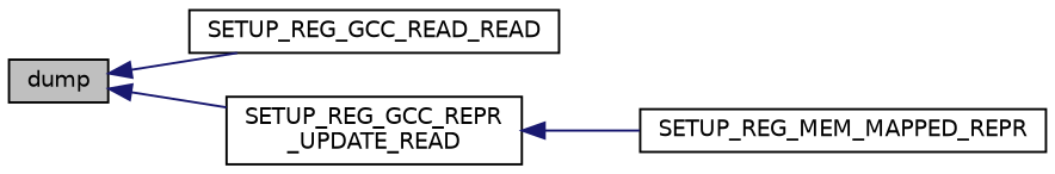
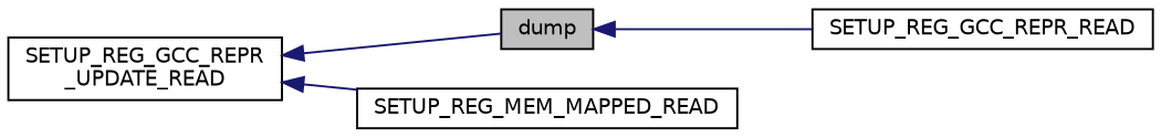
  digraph {
    fontname="DejaVu Sans"
    rankdir=LR
    node [color=black fillcolor=white fontname="DejaVu Sans" fontsize=10 shape=record style=filled]
    edge [color=midnightblue dir=back fontname="DejaVu Sans" fontsize=10 labelfontname=Helvetica labelfontsize=10 style=solid]
    n1 [fillcolor=grey75 fontcolor=black height=0.2 label=dump width=0.4]
-   n2 [height=0.2 label=SETUP_REG_GCC_READ_READ width=0.4]
+   n2 [height=0.2 label=SETUP_REG_GCC_REPR_READ width=0.4]
    n3 [height=0.2 label="SETUP_REG_GCC_REPR\l_UPDATE_READ" width=0.4]
-   n4 [height=0.2 label=SETUP_REG_MEM_MAPPED_REPR width=0.4]
+   n4 [height=0.2 label=SETUP_REG_MEM_MAPPED_READ width=0.4]
    n1 -> n2
-   n1 -> n3
+   n3 -> n1
    n3 -> n4
  }
